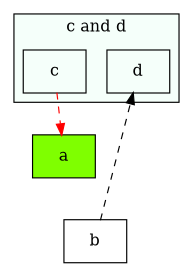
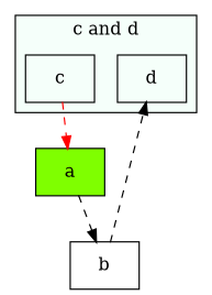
  digraph {
    node [shape=record]
    edge [style=dashed]
    c
    d
    a [color=black fillcolor=chartreuse style=filled]
    b
    subgraph cluster_1 {
      bgcolor=mintcream
      label="c and d"
      c
      d
    }
    c -> a [color=red]
+   a -> b
    b -> d
  }
